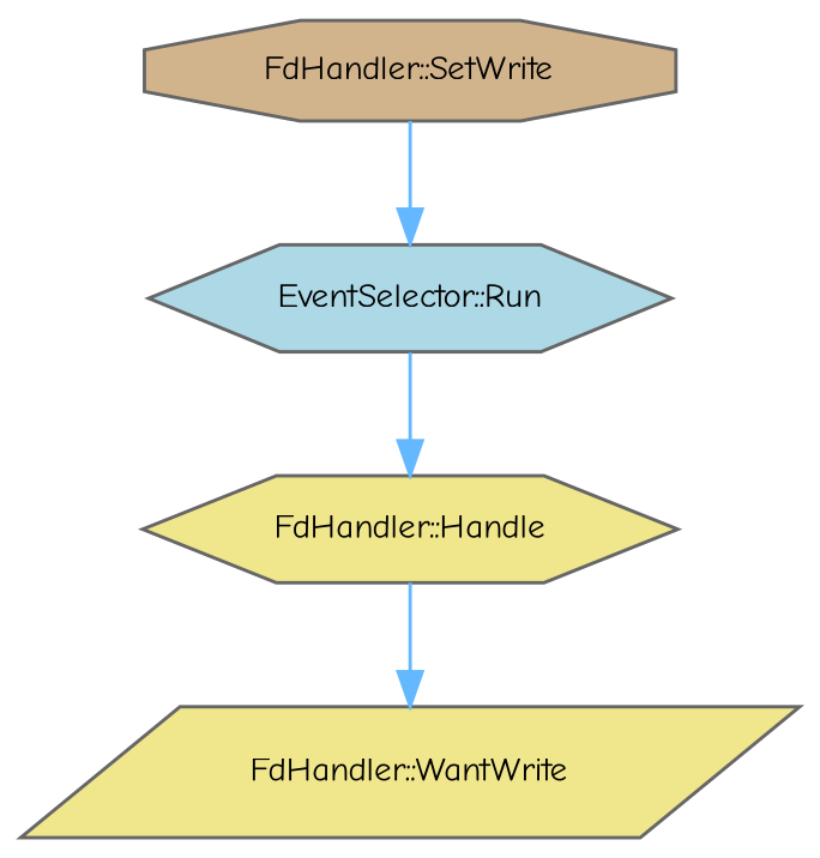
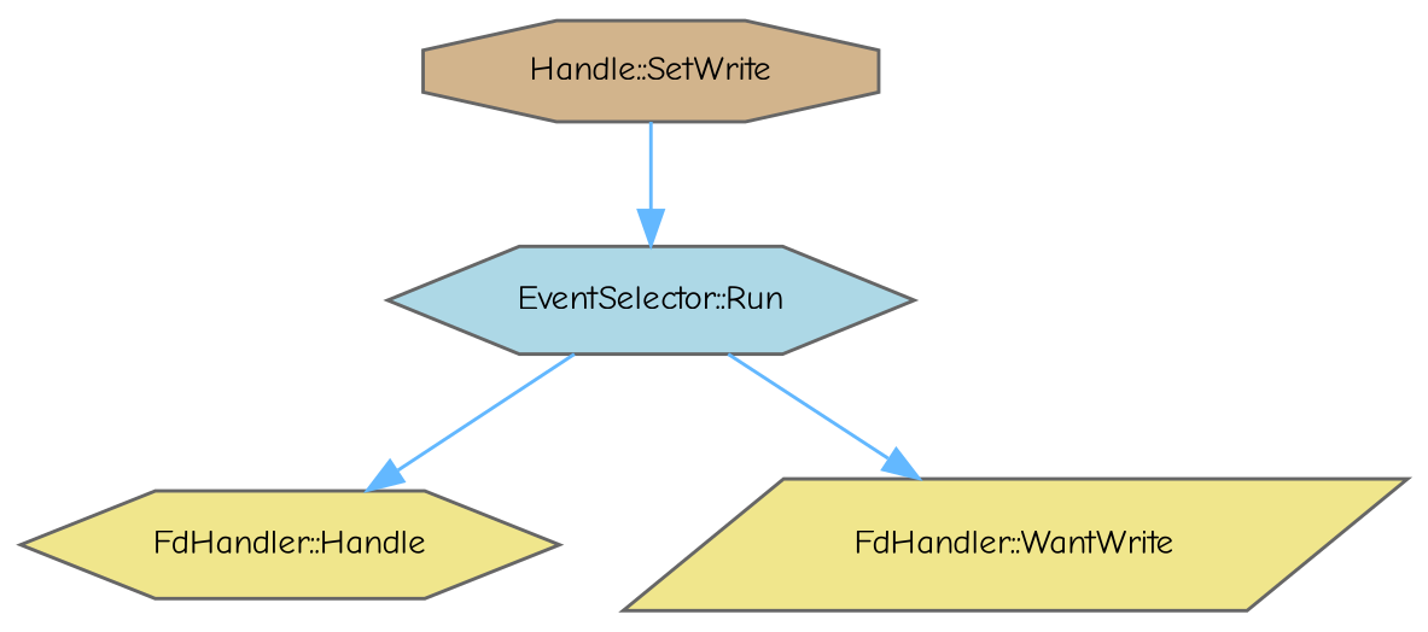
  digraph {
    fontname="Comic Neue"
    rankdir=TB
    node [color=grey40 fillcolor=khaki fontname="Comic Neue" fontsize=10 shape=hexagon style=filled]
    edge [color=steelblue1 fontname="Comic Neue" fontsize=10 labelfontname=Helvetica labelfontsize=10 style=solid]
    n1 [color=gray40 fillcolor=lightblue fontcolor=black height=0.2 label="EventSelector::Run" width=0.4]
    n2 [height=0.2 label="FdHandler::Handle" width=0.4]
    n3 [height=0.2 label="FdHandler::WantWrite" shape=parallelogram width=0.4]
-   n4 [fillcolor=tan height=0.2 label="FdHandler::SetWrite" shape=octagon width=0.4]
+   n4 [fillcolor=tan height=0.2 label="Handle::SetWrite" shape=octagon width=0.4]
    n1 -> n2
-   n2 -> n3
+   n1 -> n3
    n4 -> n1
  }
